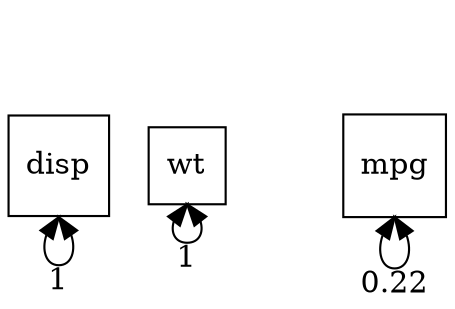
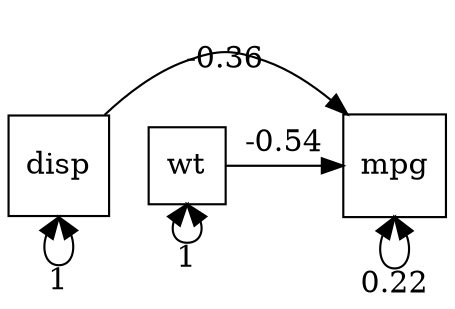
  digraph {
    node [shape=square]
    edge [dir=both headport=s tailport=s]
    mpg
    disp
    wt
    subgraph sub_1 {
      rank=same
      mpg
      disp
      wt
    }
    subgraph sub_2 {
      rank=min
    }
    mpg -> mpg [label=0.22]
+   disp -> mpg [label=-0.36 dir="" headport="" tailport=""]
    disp -> disp [label=1]
+   wt -> mpg [label=-0.54 dir="" headport="" tailport=""]
    wt -> wt [label=1]
  }
